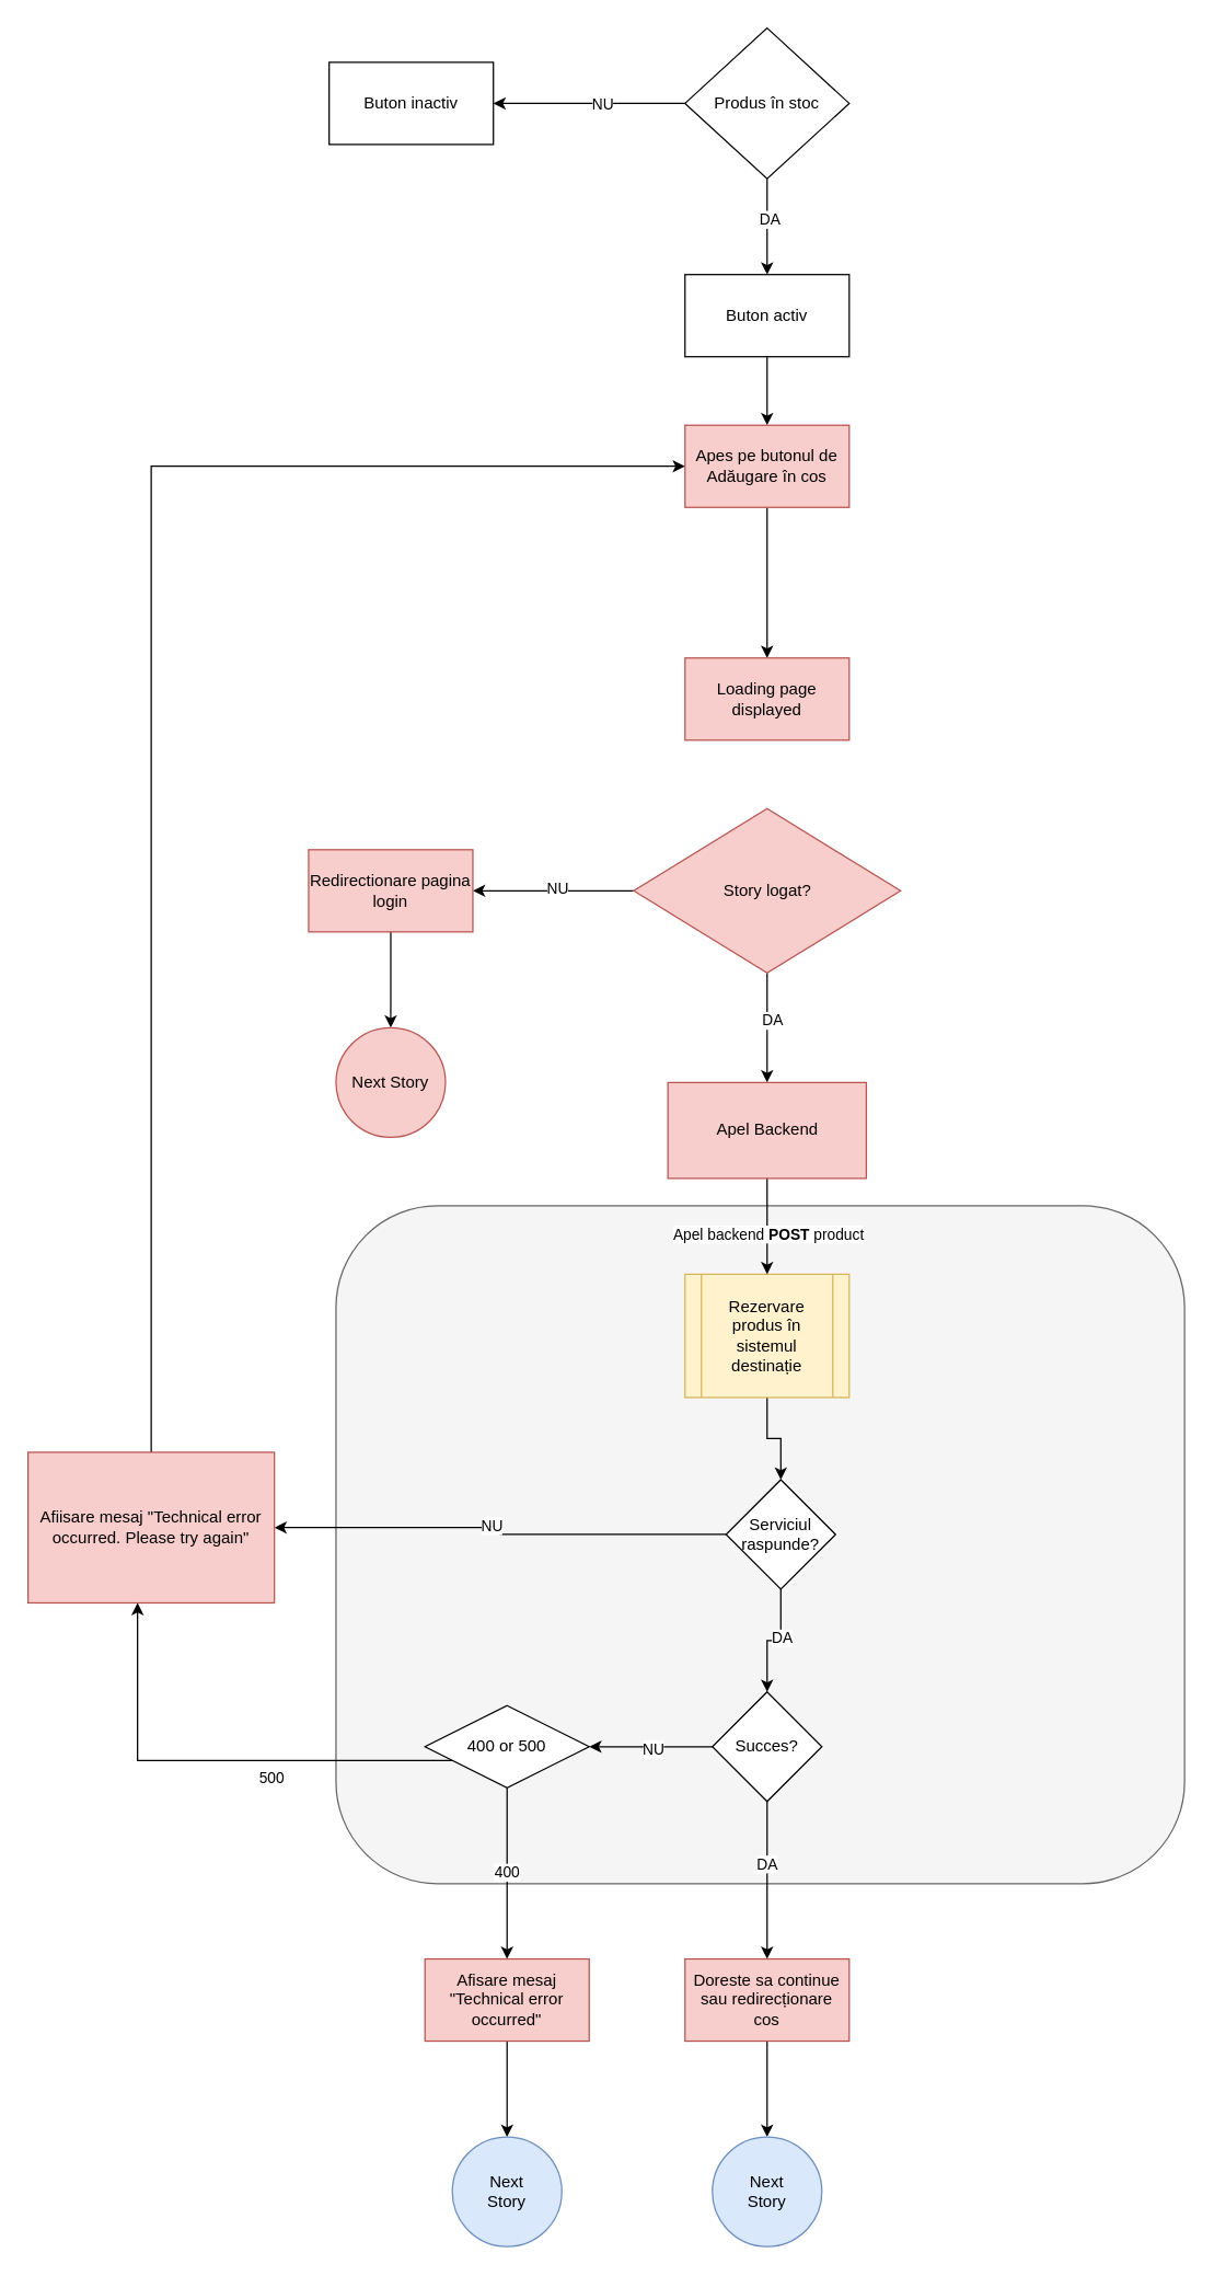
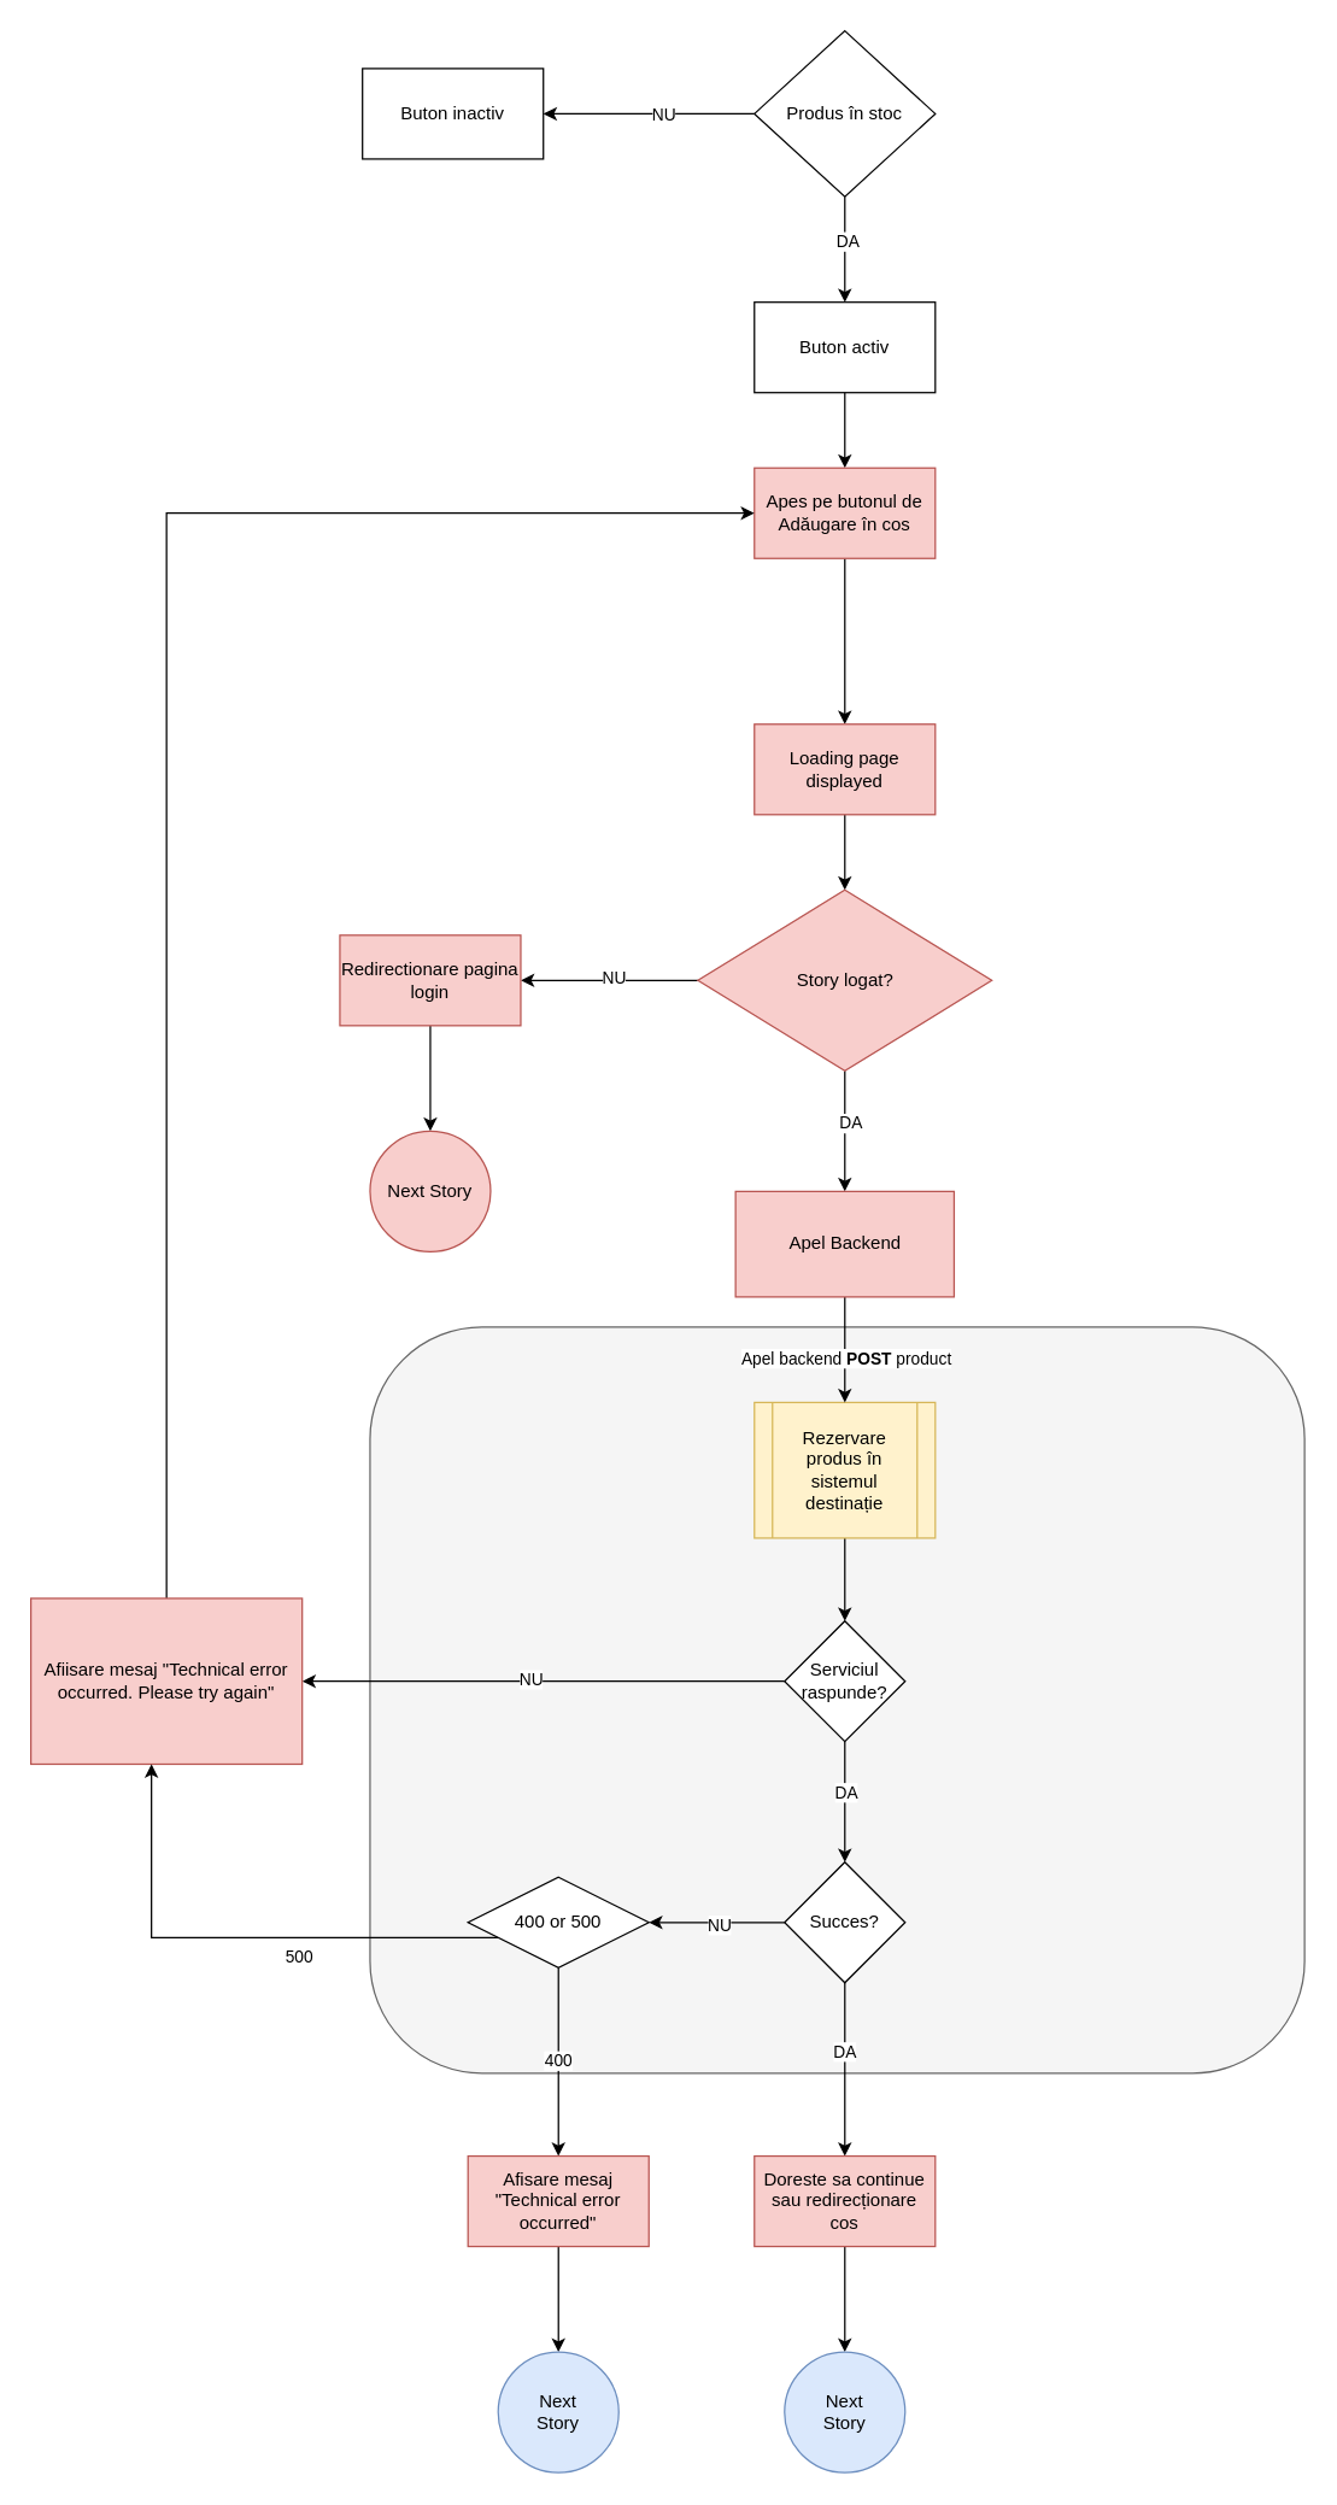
  <mxCell id="0" />
  <mxCell id="1" parent="0" />
  <mxCell id="2" value="" style="rounded=1;whiteSpace=wrap;html=1;fillColor=#f5f5f5;fontColor=#333333;strokeColor=#666666;" vertex="1" parent="1"><mxGeometry x="245" y="880" width="620" height="495" as="geometry" /></mxCell>
  <mxCell id="3" value="" style="edgeStyle=orthogonalEdgeStyle;rounded=0;orthogonalLoop=1;jettySize=auto;html=1;" edge="1" parent="1" source="37" target="5"><mxGeometry relative="1" as="geometry" /></mxCell>
  <mxCell id="4" value="" style="edgeStyle=orthogonalEdgeStyle;rounded=0;orthogonalLoop=1;jettySize=auto;html=1;" edge="1" parent="1" source="5" target="39"><mxGeometry relative="1" as="geometry" /></mxCell>
  <mxCell id="5" value="Apes pe butonul de Adăugare în cos" style="whiteSpace=wrap;html=1;fillColor=#f8cecc;strokeColor=#b85450;" vertex="1" parent="1"><mxGeometry x="500" y="310" width="120" height="60" as="geometry" /></mxCell>
  <mxCell id="6" value="" style="edgeStyle=orthogonalEdgeStyle;rounded=0;orthogonalLoop=1;jettySize=auto;html=1;" edge="1" parent="1" source="7" target="12"><mxGeometry relative="1" as="geometry" /></mxCell>
  <mxCell id="7" value="Rezervare produs în sistemul destinație" style="shape=process;whiteSpace=wrap;html=1;backgroundOutline=1;fillColor=#fff2cc;strokeColor=#d6b656;" vertex="1" parent="1"><mxGeometry x="500" y="930" width="120" height="90" as="geometry" /></mxCell>
  <mxCell id="8" value="" style="edgeStyle=orthogonalEdgeStyle;rounded=0;orthogonalLoop=1;jettySize=auto;html=1;" edge="1" parent="1" source="12" target="14"><mxGeometry relative="1" as="geometry" /></mxCell>
  <mxCell id="9" value="NU" style="edgeLabel;html=1;align=center;verticalAlign=middle;resizable=0;points=[];" vertex="1" connectable="0" parent="8"><mxGeometry x="0.057" y="-2" relative="1" as="geometry"><mxPoint as="offset" /></mxGeometry></mxCell>
  <mxCell id="10" value="" style="edgeStyle=orthogonalEdgeStyle;rounded=0;orthogonalLoop=1;jettySize=auto;html=1;" edge="1" parent="1" source="12" target="19"><mxGeometry relative="1" as="geometry" /></mxCell>
  <mxCell id="11" value="DA" style="edgeLabel;html=1;align=center;verticalAlign=middle;resizable=0;points=[];" vertex="1" connectable="0" parent="10"><mxGeometry x="-0.175" y="3" relative="1" as="geometry"><mxPoint x="-3" as="offset" /></mxGeometry></mxCell>
- <mxCell id="12" value="Serviciul&lt;br&gt;raspunde?" style="rhombus;whiteSpace=wrap;html=1;" vertex="1" parent="1"><mxGeometry x="530" y="1080" width="80" height="80" as="geometry" /></mxCell>
+ <mxCell id="12" value="Serviciul&lt;br&gt;raspunde?" style="rhombus;whiteSpace=wrap;html=1;" vertex="1" parent="1"><mxGeometry x="520" y="1075" width="80" height="80" as="geometry" /></mxCell>
  <mxCell id="13" style="edgeStyle=orthogonalEdgeStyle;rounded=0;orthogonalLoop=1;jettySize=auto;html=1;exitX=0.5;exitY=0;exitDx=0;exitDy=0;entryX=0;entryY=0.5;entryDx=0;entryDy=0;" edge="1" parent="1" source="14" target="5"><mxGeometry relative="1" as="geometry" /></mxCell>
  <mxCell id="14" value="Afiisare mesaj &quot;Technical error occurred. Please try again&quot;" style="whiteSpace=wrap;html=1;fillColor=#f8cecc;strokeColor=#b85450;" vertex="1" parent="1"><mxGeometry x="20" y="1060" width="180" height="110" as="geometry" /></mxCell>
  <mxCell id="15" value="" style="edgeStyle=orthogonalEdgeStyle;rounded=0;orthogonalLoop=1;jettySize=auto;html=1;" edge="1" parent="1" source="19" target="24"><mxGeometry relative="1" as="geometry" /></mxCell>
  <mxCell id="16" value="NU" style="edgeLabel;html=1;align=center;verticalAlign=middle;resizable=0;points=[];" vertex="1" connectable="0" parent="15"><mxGeometry x="-0.02" y="1" relative="1" as="geometry"><mxPoint as="offset" /></mxGeometry></mxCell>
  <mxCell id="17" value="" style="edgeStyle=orthogonalEdgeStyle;rounded=0;orthogonalLoop=1;jettySize=auto;html=1;" edge="1" parent="1" source="19" target="26"><mxGeometry relative="1" as="geometry" /></mxCell>
  <mxCell id="18" value="DA" style="edgeLabel;html=1;align=center;verticalAlign=middle;resizable=0;points=[];" vertex="1" connectable="0" parent="17"><mxGeometry x="-0.222" y="-1" relative="1" as="geometry"><mxPoint as="offset" /></mxGeometry></mxCell>
  <mxCell id="19" value="Succes?" style="rhombus;whiteSpace=wrap;html=1;" vertex="1" parent="1"><mxGeometry x="520" y="1235" width="80" height="80" as="geometry" /></mxCell>
  <mxCell id="20" value="" style="edgeStyle=orthogonalEdgeStyle;rounded=0;orthogonalLoop=1;jettySize=auto;html=1;" edge="1" parent="1" source="24" target="14"><mxGeometry relative="1" as="geometry"><Array as="points"><mxPoint x="100" y="1285" /></Array></mxGeometry></mxCell>
  <mxCell id="21" value="500" style="edgeLabel;html=1;align=center;verticalAlign=middle;resizable=0;points=[];" vertex="1" connectable="0" parent="20"><mxGeometry x="-0.04" y="3" relative="1" as="geometry"><mxPoint x="33" y="9" as="offset" /></mxGeometry></mxCell>
  <mxCell id="22" value="" style="edgeStyle=orthogonalEdgeStyle;rounded=0;orthogonalLoop=1;jettySize=auto;html=1;" edge="1" parent="1" source="24" target="28"><mxGeometry relative="1" as="geometry" /></mxCell>
  <mxCell id="23" value="400" style="edgeLabel;html=1;align=center;verticalAlign=middle;resizable=0;points=[];" vertex="1" connectable="0" parent="22"><mxGeometry x="-0.022" y="-1" relative="1" as="geometry"><mxPoint as="offset" /></mxGeometry></mxCell>
  <mxCell id="24" value="400 or 500" style="whiteSpace=wrap;html=1;shape=rhombus;perimeter=rhombusPerimeter;" vertex="1" parent="1"><mxGeometry x="310" y="1245" width="120" height="60" as="geometry" /></mxCell>
  <mxCell id="25" style="edgeStyle=orthogonalEdgeStyle;rounded=0;orthogonalLoop=1;jettySize=auto;html=1;exitX=0.5;exitY=1;exitDx=0;exitDy=0;entryX=0.5;entryY=0;entryDx=0;entryDy=0;" edge="1" parent="1" source="26" target="29"><mxGeometry relative="1" as="geometry" /></mxCell>
  <mxCell id="26" value="Doreste sa continue sau redirecționare cos" style="whiteSpace=wrap;html=1;fillColor=#f8cecc;strokeColor=#b85450;" vertex="1" parent="1"><mxGeometry x="500" y="1430" width="120" height="60" as="geometry" /></mxCell>
  <mxCell id="27" style="edgeStyle=orthogonalEdgeStyle;rounded=0;orthogonalLoop=1;jettySize=auto;html=1;exitX=0.5;exitY=1;exitDx=0;exitDy=0;entryX=0.5;entryY=0;entryDx=0;entryDy=0;" edge="1" parent="1" source="28" target="30"><mxGeometry relative="1" as="geometry" /></mxCell>
  <mxCell id="28" value="Afisare mesaj &quot;Technical error occurred&quot;" style="whiteSpace=wrap;html=1;fillColor=#f8cecc;strokeColor=#b85450;" vertex="1" parent="1"><mxGeometry x="310" y="1430" width="120" height="60" as="geometry" /></mxCell>
  <mxCell id="29" value="Next&lt;br&gt;Story" style="ellipse;whiteSpace=wrap;html=1;fillColor=#dae8fc;strokeColor=#6c8ebf;" vertex="1" parent="1"><mxGeometry x="520" y="1560" width="80" height="80" as="geometry" /></mxCell>
  <mxCell id="30" value="Next&lt;br&gt;Story" style="ellipse;whiteSpace=wrap;html=1;fillColor=#dae8fc;strokeColor=#6c8ebf;" vertex="1" parent="1"><mxGeometry x="330" y="1560" width="80" height="80" as="geometry" /></mxCell>
  <mxCell id="31" value="" style="edgeStyle=orthogonalEdgeStyle;rounded=0;orthogonalLoop=1;jettySize=auto;html=1;" edge="1" parent="1" source="33" target="34"><mxGeometry relative="1" as="geometry" /></mxCell>
  <mxCell id="32" value="NU" style="edgeLabel;html=1;align=center;verticalAlign=middle;resizable=0;points=[];" vertex="1" connectable="0" parent="31"><mxGeometry x="-0.125" relative="1" as="geometry"><mxPoint as="offset" /></mxGeometry></mxCell>
  <mxCell id="33" value="Produs în stoc" style="rhombus;whiteSpace=wrap;html=1;" vertex="1" parent="1"><mxGeometry x="500" y="20" width="120" height="110" as="geometry" /></mxCell>
  <mxCell id="34" value="Buton inactiv" style="whiteSpace=wrap;html=1;" vertex="1" parent="1"><mxGeometry x="240" y="45" width="120" height="60" as="geometry" /></mxCell>
  <mxCell id="35" value="" style="edgeStyle=orthogonalEdgeStyle;rounded=0;orthogonalLoop=1;jettySize=auto;html=1;" edge="1" parent="1" source="33" target="37"><mxGeometry relative="1" as="geometry"><mxPoint x="620" y="75" as="sourcePoint" /><mxPoint x="850" y="170" as="targetPoint" /></mxGeometry></mxCell>
  <mxCell id="36" value="DA" style="edgeLabel;html=1;align=center;verticalAlign=middle;resizable=0;points=[];" vertex="1" connectable="0" parent="35"><mxGeometry x="-0.159" y="1" relative="1" as="geometry"><mxPoint as="offset" /></mxGeometry></mxCell>
  <mxCell id="37" value="Buton activ" style="rounded=0;whiteSpace=wrap;html=1;" vertex="1" parent="1"><mxGeometry x="500" y="200" width="120" height="60" as="geometry" /></mxCell>
+ <mxCell id="38" value="" style="edgeStyle=orthogonalEdgeStyle;rounded=0;orthogonalLoop=1;jettySize=auto;html=1;" edge="1" parent="1" source="39" target="44"><mxGeometry relative="1" as="geometry" /></mxCell>
  <mxCell id="39" value="Loading page displayed" style="whiteSpace=wrap;html=1;fillColor=#f8cecc;strokeColor=#b85450;" vertex="1" parent="1"><mxGeometry x="500" y="480" width="120" height="60" as="geometry" /></mxCell>
  <mxCell id="40" value="" style="edgeStyle=orthogonalEdgeStyle;rounded=0;orthogonalLoop=1;jettySize=auto;html=1;" edge="1" parent="1" source="44" target="46"><mxGeometry relative="1" as="geometry" /></mxCell>
  <mxCell id="41" value="NU" style="edgeLabel;html=1;align=center;verticalAlign=middle;resizable=0;points=[];" vertex="1" connectable="0" parent="40"><mxGeometry x="-0.036" y="-2" relative="1" as="geometry"><mxPoint x="1" as="offset" /></mxGeometry></mxCell>
  <mxCell id="42" value="" style="edgeStyle=orthogonalEdgeStyle;rounded=0;orthogonalLoop=1;jettySize=auto;html=1;" edge="1" parent="1" source="44" target="50"><mxGeometry relative="1" as="geometry" /></mxCell>
  <mxCell id="43" value="DA" style="edgeLabel;html=1;align=center;verticalAlign=middle;resizable=0;points=[];" vertex="1" connectable="0" parent="42"><mxGeometry x="-0.153" y="3" relative="1" as="geometry"><mxPoint as="offset" /></mxGeometry></mxCell>
  <mxCell id="44" value="Story logat?" style="rhombus;whiteSpace=wrap;html=1;fillColor=#f8cecc;strokeColor=#b85450;" vertex="1" parent="1"><mxGeometry x="462.5" y="590" width="195" height="120" as="geometry" /></mxCell>
  <mxCell id="45" value="" style="edgeStyle=orthogonalEdgeStyle;rounded=0;orthogonalLoop=1;jettySize=auto;html=1;" edge="1" parent="1" source="46" target="47"><mxGeometry relative="1" as="geometry" /></mxCell>
  <mxCell id="46" value="Redirectionare pagina login" style="whiteSpace=wrap;html=1;fillColor=#f8cecc;strokeColor=#b85450;" vertex="1" parent="1"><mxGeometry x="225" y="620" width="120" height="60" as="geometry" /></mxCell>
  <mxCell id="47" value="Next Story" style="ellipse;whiteSpace=wrap;html=1;fillColor=#f8cecc;strokeColor=#b85450;" vertex="1" parent="1"><mxGeometry x="245" y="750" width="80" height="80" as="geometry" /></mxCell>
  <mxCell id="48" style="edgeStyle=orthogonalEdgeStyle;rounded=0;orthogonalLoop=1;jettySize=auto;html=1;exitX=0.5;exitY=1;exitDx=0;exitDy=0;" edge="1" parent="1" source="50" target="7"><mxGeometry relative="1" as="geometry" /></mxCell>
  <mxCell id="49" value="Apel backend &lt;b&gt;POST&lt;/b&gt; product" style="edgeLabel;html=1;align=center;verticalAlign=middle;resizable=0;points=[];" vertex="1" connectable="0" parent="48"><mxGeometry x="-0.114" relative="1" as="geometry"><mxPoint y="9" as="offset" /></mxGeometry></mxCell>
  <mxCell id="50" value="Apel Backend" style="whiteSpace=wrap;html=1;fillColor=#f8cecc;strokeColor=#b85450;" vertex="1" parent="1"><mxGeometry x="487.5" y="790" width="145" height="70" as="geometry" /></mxCell>
